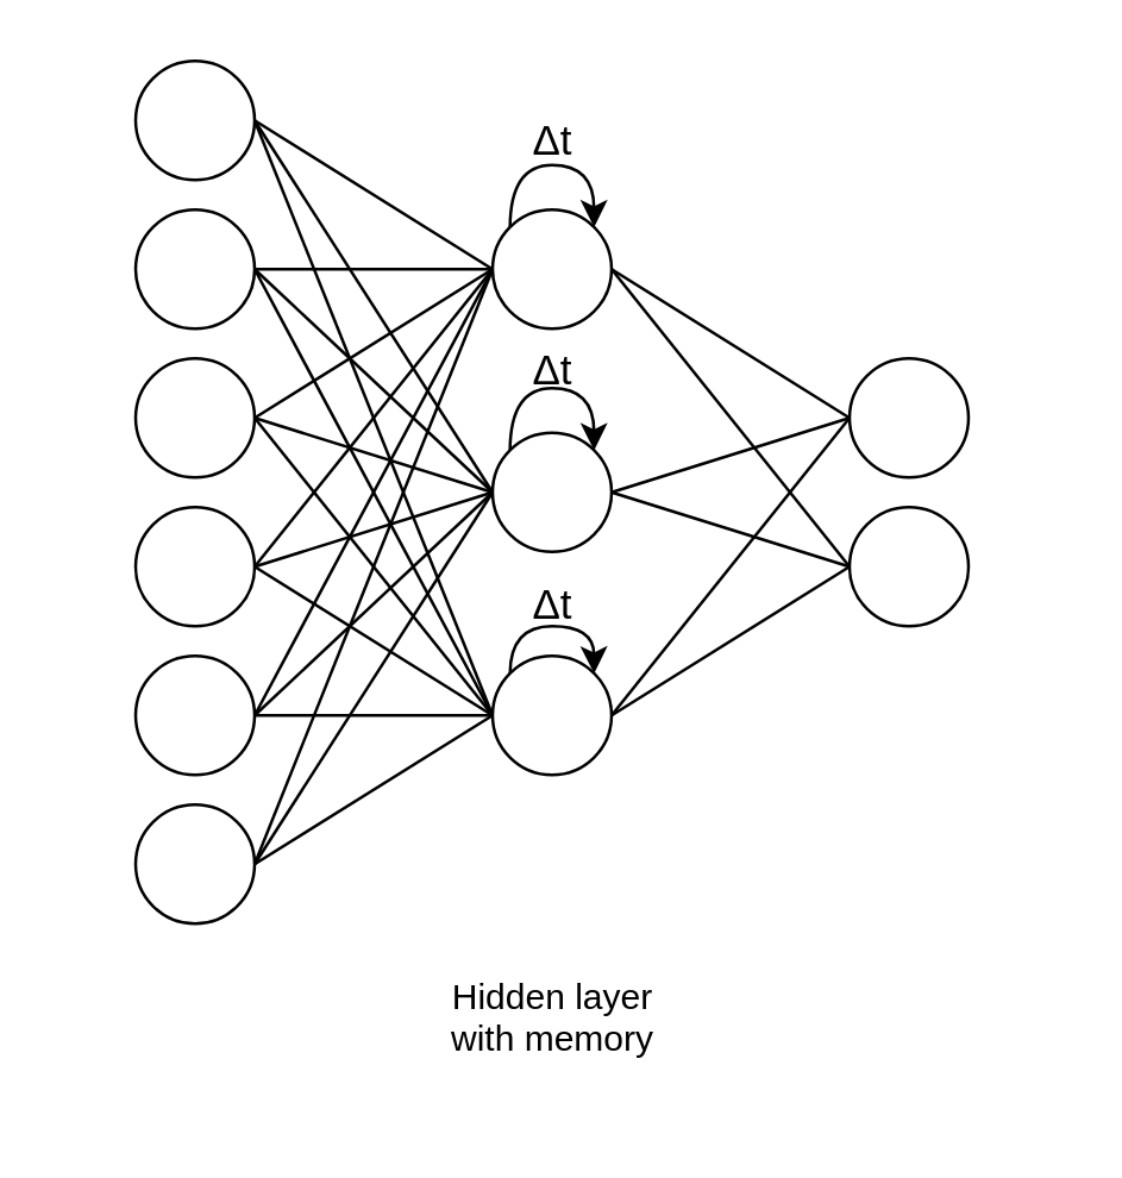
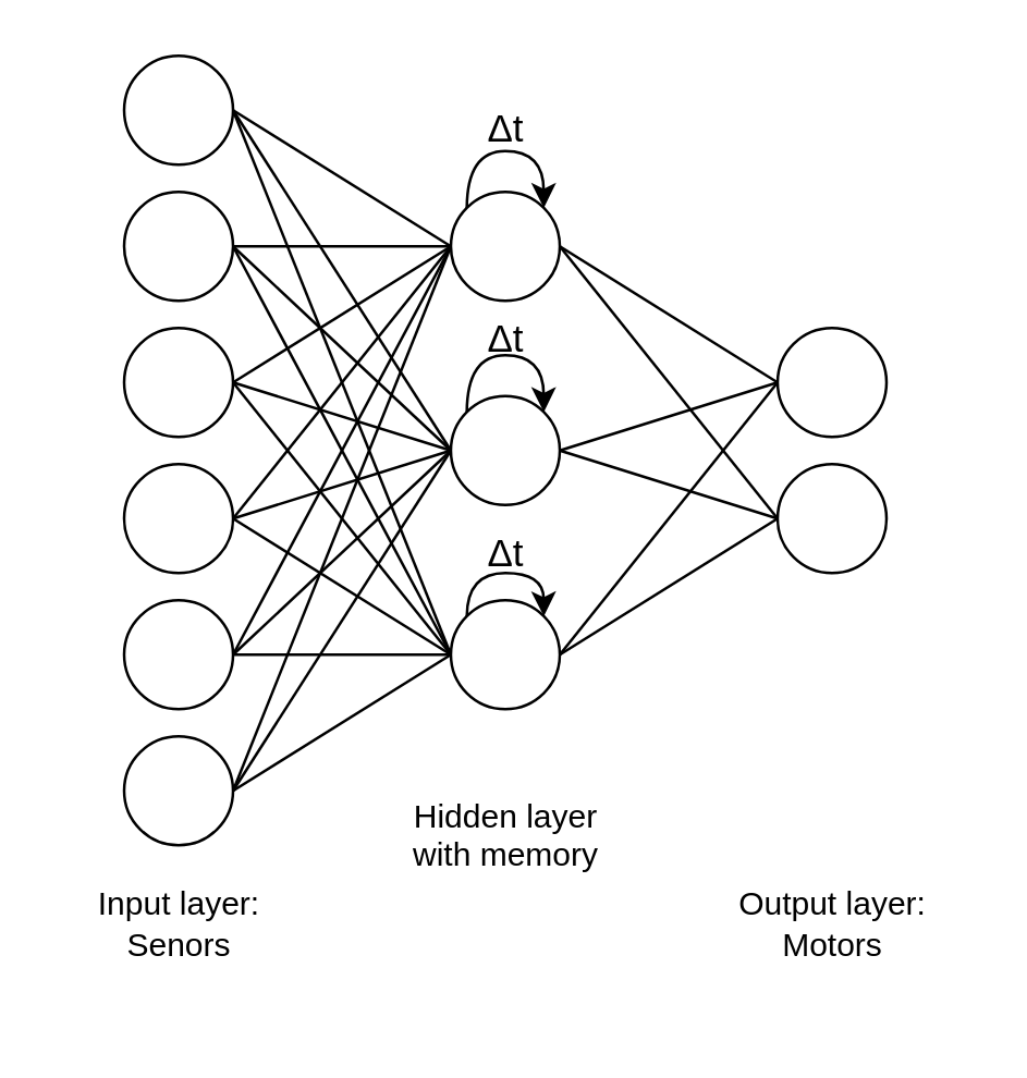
  <mxCell id="0" />
  <mxCell id="1" parent="0" />
  <mxCell id="2" value="" style="ellipse;whiteSpace=wrap;html=1;aspect=fixed;" vertex="1" parent="1"><mxGeometry x="45" y="20" width="40" height="40" as="geometry" /></mxCell>
  <mxCell id="3" value="" style="ellipse;whiteSpace=wrap;html=1;aspect=fixed;" vertex="1" parent="1"><mxGeometry x="45" y="70" width="40" height="40" as="geometry" /></mxCell>
  <mxCell id="4" value="" style="ellipse;whiteSpace=wrap;html=1;aspect=fixed;" vertex="1" parent="1"><mxGeometry x="45" y="120" width="40" height="40" as="geometry" /></mxCell>
  <mxCell id="5" value="" style="ellipse;whiteSpace=wrap;html=1;aspect=fixed;" vertex="1" parent="1"><mxGeometry x="45" y="170" width="40" height="40" as="geometry" /></mxCell>
  <mxCell id="6" value="" style="ellipse;whiteSpace=wrap;html=1;aspect=fixed;" vertex="1" parent="1"><mxGeometry x="45" y="220" width="40" height="40" as="geometry" /></mxCell>
  <mxCell id="7" value="" style="ellipse;whiteSpace=wrap;html=1;aspect=fixed;" vertex="1" parent="1"><mxGeometry x="45" y="270" width="40" height="40" as="geometry" /></mxCell>
  <mxCell id="8" value="" style="ellipse;whiteSpace=wrap;html=1;aspect=fixed;" vertex="1" parent="1"><mxGeometry x="165" y="70" width="40" height="40" as="geometry" /></mxCell>
  <mxCell id="9" value="" style="ellipse;whiteSpace=wrap;html=1;aspect=fixed;" vertex="1" parent="1"><mxGeometry x="165" y="145" width="40" height="40" as="geometry" /></mxCell>
  <mxCell id="10" value="" style="ellipse;whiteSpace=wrap;html=1;aspect=fixed;" vertex="1" parent="1"><mxGeometry x="165" y="220" width="40" height="40" as="geometry" /></mxCell>
  <mxCell id="11" value="" style="ellipse;whiteSpace=wrap;html=1;aspect=fixed;" vertex="1" parent="1"><mxGeometry x="285" y="120" width="40" height="40" as="geometry" /></mxCell>
  <mxCell id="12" value="" style="ellipse;whiteSpace=wrap;html=1;aspect=fixed;" vertex="1" parent="1"><mxGeometry x="285" y="170" width="40" height="40" as="geometry" /></mxCell>
  <mxCell id="13" value="" style="endArrow=none;html=1;entryX=1;entryY=0.5;entryDx=0;entryDy=0;exitX=0;exitY=0.5;exitDx=0;exitDy=0;" edge="1" parent="1" source="8" target="2"><mxGeometry width="50" height="50" relative="1" as="geometry"><mxPoint x="125" y="100" as="sourcePoint" /><mxPoint x="175" y="50" as="targetPoint" /></mxGeometry></mxCell>
  <mxCell id="14" value="" style="endArrow=none;html=1;entryX=1;entryY=0.5;entryDx=0;entryDy=0;exitX=0;exitY=0.5;exitDx=0;exitDy=0;" edge="1" parent="1" source="8" target="3"><mxGeometry width="50" height="50" relative="1" as="geometry"><mxPoint x="105" y="160" as="sourcePoint" /><mxPoint x="155" y="110" as="targetPoint" /></mxGeometry></mxCell>
  <mxCell id="15" value="" style="endArrow=none;html=1;entryX=1;entryY=0.5;entryDx=0;entryDy=0;exitX=0;exitY=0.5;exitDx=0;exitDy=0;" edge="1" parent="1" source="8" target="4"><mxGeometry width="50" height="50" relative="1" as="geometry"><mxPoint x="105" y="190" as="sourcePoint" /><mxPoint x="155" y="140" as="targetPoint" /></mxGeometry></mxCell>
  <mxCell id="16" value="" style="endArrow=none;html=1;entryX=1;entryY=0.5;entryDx=0;entryDy=0;exitX=0;exitY=0.5;exitDx=0;exitDy=0;" edge="1" parent="1" source="9" target="4"><mxGeometry width="50" height="50" relative="1" as="geometry"><mxPoint x="95" y="210" as="sourcePoint" /><mxPoint x="145" y="160" as="targetPoint" /></mxGeometry></mxCell>
  <mxCell id="17" value="" style="endArrow=none;html=1;entryX=0;entryY=0.5;entryDx=0;entryDy=0;exitX=1;exitY=0.5;exitDx=0;exitDy=0;" edge="1" parent="1" source="5" target="8"><mxGeometry width="50" height="50" relative="1" as="geometry"><mxPoint x="105" y="230" as="sourcePoint" /><mxPoint x="155" y="180" as="targetPoint" /></mxGeometry></mxCell>
  <mxCell id="18" value="" style="endArrow=none;html=1;entryX=0;entryY=0.5;entryDx=0;entryDy=0;exitX=1;exitY=0.5;exitDx=0;exitDy=0;" edge="1" parent="1" source="6" target="8"><mxGeometry width="50" height="50" relative="1" as="geometry"><mxPoint x="105" y="250" as="sourcePoint" /><mxPoint x="155" y="200" as="targetPoint" /></mxGeometry></mxCell>
  <mxCell id="19" value="" style="endArrow=none;html=1;entryX=0;entryY=0.5;entryDx=0;entryDy=0;exitX=1;exitY=0.5;exitDx=0;exitDy=0;" edge="1" parent="1" source="7" target="8"><mxGeometry width="50" height="50" relative="1" as="geometry"><mxPoint x="95" y="290" as="sourcePoint" /><mxPoint x="145" y="240" as="targetPoint" /></mxGeometry></mxCell>
  <mxCell id="20" value="" style="endArrow=none;html=1;entryX=0;entryY=0.5;entryDx=0;entryDy=0;exitX=1;exitY=0.5;exitDx=0;exitDy=0;" edge="1" parent="1" source="2" target="9"><mxGeometry width="50" height="50" relative="1" as="geometry"><mxPoint x="125" y="310" as="sourcePoint" /><mxPoint x="175" y="260" as="targetPoint" /></mxGeometry></mxCell>
  <mxCell id="21" value="" style="endArrow=none;html=1;entryX=0;entryY=0.5;entryDx=0;entryDy=0;exitX=1;exitY=0.5;exitDx=0;exitDy=0;" edge="1" parent="1" source="3" target="9"><mxGeometry width="50" height="50" relative="1" as="geometry"><mxPoint x="115" y="330" as="sourcePoint" /><mxPoint x="165" y="280" as="targetPoint" /></mxGeometry></mxCell>
  <mxCell id="22" value="" style="endArrow=none;html=1;entryX=0;entryY=0.5;entryDx=0;entryDy=0;exitX=1;exitY=0.5;exitDx=0;exitDy=0;" edge="1" parent="1" source="5" target="9"><mxGeometry width="50" height="50" relative="1" as="geometry"><mxPoint x="125" y="350" as="sourcePoint" /><mxPoint x="175" y="300" as="targetPoint" /></mxGeometry></mxCell>
  <mxCell id="23" value="" style="endArrow=none;html=1;entryX=0;entryY=0.5;entryDx=0;entryDy=0;exitX=1;exitY=0.5;exitDx=0;exitDy=0;" edge="1" parent="1" source="6" target="9"><mxGeometry width="50" height="50" relative="1" as="geometry"><mxPoint x="135" y="330" as="sourcePoint" /><mxPoint x="185" y="280" as="targetPoint" /></mxGeometry></mxCell>
  <mxCell id="24" value="" style="endArrow=none;html=1;entryX=0;entryY=0.5;entryDx=0;entryDy=0;exitX=1;exitY=0.5;exitDx=0;exitDy=0;" edge="1" parent="1" source="7" target="9"><mxGeometry width="50" height="50" relative="1" as="geometry"><mxPoint x="85" y="300" as="sourcePoint" /><mxPoint x="135" y="250" as="targetPoint" /></mxGeometry></mxCell>
  <mxCell id="25" value="" style="endArrow=none;html=1;entryX=1;entryY=0.5;entryDx=0;entryDy=0;exitX=0;exitY=0.5;exitDx=0;exitDy=0;" edge="1" parent="1" source="10" target="2"><mxGeometry width="50" height="50" relative="1" as="geometry"><mxPoint x="255" y="340" as="sourcePoint" /><mxPoint x="305" y="290" as="targetPoint" /></mxGeometry></mxCell>
  <mxCell id="26" value="" style="endArrow=none;html=1;entryX=1;entryY=0.5;entryDx=0;entryDy=0;exitX=0;exitY=0.5;exitDx=0;exitDy=0;" edge="1" parent="1" source="10" target="3"><mxGeometry width="50" height="50" relative="1" as="geometry"><mxPoint x="195" y="350" as="sourcePoint" /><mxPoint x="245" y="300" as="targetPoint" /></mxGeometry></mxCell>
  <mxCell id="27" value="" style="endArrow=none;html=1;entryX=1;entryY=0.5;entryDx=0;entryDy=0;exitX=0;exitY=0.5;exitDx=0;exitDy=0;" edge="1" parent="1" source="10" target="4"><mxGeometry width="50" height="50" relative="1" as="geometry"><mxPoint x="135" y="370" as="sourcePoint" /><mxPoint x="185" y="320" as="targetPoint" /></mxGeometry></mxCell>
  <mxCell id="28" value="" style="endArrow=none;html=1;entryX=1;entryY=0.5;entryDx=0;entryDy=0;exitX=0;exitY=0.5;exitDx=0;exitDy=0;" edge="1" parent="1" source="10" target="5"><mxGeometry width="50" height="50" relative="1" as="geometry"><mxPoint x="155" y="320" as="sourcePoint" /><mxPoint x="205" y="270" as="targetPoint" /></mxGeometry></mxCell>
  <mxCell id="29" value="" style="endArrow=none;html=1;entryX=0;entryY=0.5;entryDx=0;entryDy=0;exitX=1;exitY=0.5;exitDx=0;exitDy=0;" edge="1" parent="1" source="6" target="10"><mxGeometry width="50" height="50" relative="1" as="geometry"><mxPoint x="145" y="340" as="sourcePoint" /><mxPoint x="195" y="290" as="targetPoint" /></mxGeometry></mxCell>
  <mxCell id="30" value="" style="endArrow=none;html=1;entryX=0;entryY=0.5;entryDx=0;entryDy=0;exitX=1;exitY=0.5;exitDx=0;exitDy=0;" edge="1" parent="1" source="7" target="10"><mxGeometry width="50" height="50" relative="1" as="geometry"><mxPoint x="155" y="320" as="sourcePoint" /><mxPoint x="205" y="270" as="targetPoint" /></mxGeometry></mxCell>
  <mxCell id="31" value="" style="endArrow=none;html=1;entryX=1;entryY=0.5;entryDx=0;entryDy=0;exitX=0;exitY=0.5;exitDx=0;exitDy=0;" edge="1" parent="1" source="11" target="8"><mxGeometry width="50" height="50" relative="1" as="geometry"><mxPoint x="325" y="310" as="sourcePoint" /><mxPoint x="375" y="260" as="targetPoint" /></mxGeometry></mxCell>
  <mxCell id="32" value="" style="endArrow=none;html=1;entryX=0;entryY=0.5;entryDx=0;entryDy=0;exitX=1;exitY=0.5;exitDx=0;exitDy=0;" edge="1" parent="1" source="9" target="11"><mxGeometry width="50" height="50" relative="1" as="geometry"><mxPoint x="215" y="200" as="sourcePoint" /><mxPoint x="265" y="150" as="targetPoint" /></mxGeometry></mxCell>
  <mxCell id="33" value="" style="endArrow=none;html=1;entryX=0;entryY=0.5;entryDx=0;entryDy=0;exitX=1;exitY=0.5;exitDx=0;exitDy=0;" edge="1" parent="1" source="10" target="12"><mxGeometry width="50" height="50" relative="1" as="geometry"><mxPoint x="205" y="215" as="sourcePoint" /><mxPoint x="275.711" y="165" as="targetPoint" /></mxGeometry></mxCell>
  <mxCell id="34" value="" style="endArrow=none;html=1;entryX=0;entryY=0.5;entryDx=0;entryDy=0;exitX=1;exitY=0.5;exitDx=0;exitDy=0;" edge="1" parent="1" source="10" target="11"><mxGeometry width="50" height="50" relative="1" as="geometry"><mxPoint x="235" y="280" as="sourcePoint" /><mxPoint x="285" y="230" as="targetPoint" /></mxGeometry></mxCell>
  <mxCell id="35" value="" style="endArrow=none;html=1;entryX=0;entryY=0.5;entryDx=0;entryDy=0;exitX=1;exitY=0.5;exitDx=0;exitDy=0;" edge="1" parent="1" source="8" target="12"><mxGeometry width="50" height="50" relative="1" as="geometry"><mxPoint x="235" y="300" as="sourcePoint" /><mxPoint x="285" y="250" as="targetPoint" /></mxGeometry></mxCell>
  <mxCell id="36" value="" style="endArrow=none;html=1;entryX=0;entryY=0.5;entryDx=0;entryDy=0;exitX=1;exitY=0.5;exitDx=0;exitDy=0;" edge="1" parent="1" source="9" target="12"><mxGeometry width="50" height="50" relative="1" as="geometry"><mxPoint x="225" y="300" as="sourcePoint" /><mxPoint x="275" y="250" as="targetPoint" /></mxGeometry></mxCell>
  <mxCell id="37" value="" style="curved=1;endArrow=classic;html=1;exitX=0;exitY=0;exitDx=0;exitDy=0;entryX=1;entryY=0;entryDx=0;entryDy=0;" edge="1" parent="1" source="8" target="8"><mxGeometry width="50" height="50" relative="1" as="geometry"><mxPoint x="165" y="25" as="sourcePoint" /><mxPoint x="215" y="-25" as="targetPoint" /><Array as="points"><mxPoint x="171" y="55" /><mxPoint x="199" y="55" /></Array></mxGeometry></mxCell>
  <mxCell id="38" value="" style="curved=1;endArrow=classic;html=1;exitX=0;exitY=0;exitDx=0;exitDy=0;entryX=1;entryY=0;entryDx=0;entryDy=0;" edge="1" parent="1" source="9" target="9"><mxGeometry width="50" height="50" relative="1" as="geometry"><mxPoint x="165" y="140" as="sourcePoint" /><mxPoint x="225" y="140" as="targetPoint" /><Array as="points"><mxPoint x="171" y="130" /><mxPoint x="199" y="130" /></Array></mxGeometry></mxCell>
  <mxCell id="39" value="" style="curved=1;endArrow=classic;html=1;exitX=0;exitY=0;exitDx=0;exitDy=0;entryX=1;entryY=0;entryDx=0;entryDy=0;" edge="1" parent="1" source="10" target="10"><mxGeometry width="50" height="50" relative="1" as="geometry"><mxPoint x="170.858" y="219.998" as="sourcePoint" /><mxPoint x="199.142" y="219.998" as="targetPoint" /><Array as="points"><mxPoint x="171" y="210" /><mxPoint x="199" y="210" /></Array></mxGeometry></mxCell>
  <mxCell id="40" value="&lt;font style=&quot;font-size: 14px&quot;&gt;Δt&lt;/font&gt;" style="text;html=1;align=center;verticalAlign=middle;resizable=0;points=[];autosize=1;" vertex="1" parent="1"><mxGeometry x="170" y="37" width="30" height="20" as="geometry" /></mxCell>
  <mxCell id="41" value="&lt;font style=&quot;font-size: 14px&quot;&gt;Δt&lt;/font&gt;" style="text;html=1;align=center;verticalAlign=middle;resizable=0;points=[];autosize=1;" vertex="1" parent="1"><mxGeometry x="170" y="114" width="30" height="20" as="geometry" /></mxCell>
  <mxCell id="42" value="&lt;font style=&quot;font-size: 14px&quot;&gt;Δt&lt;/font&gt;" style="text;html=1;align=center;verticalAlign=middle;resizable=0;points=[];autosize=1;" vertex="1" parent="1"><mxGeometry x="170" y="193" width="30" height="20" as="geometry" /></mxCell>
- <mxCell id="44" value="&lt;div&gt;Hidden layer&lt;/div&gt;&lt;div&gt;with memory&lt;/div&gt;&lt;div&gt;&lt;br&gt;&lt;/div&gt;" style="text;html=1;align=center;verticalAlign=middle;resizable=0;points=[];autosize=1;" vertex="1" parent="1"><mxGeometry x="135" y="324" width="100" height="50" as="geometry" /></mxCell>
+ <mxCell id="43" value="&lt;div&gt;Input layer:&lt;/div&gt;&lt;div&gt;Senors&lt;br&gt;&lt;/div&gt;" style="text;html=1;align=center;verticalAlign=middle;resizable=0;points=[];autosize=1;" vertex="1" parent="1"><mxGeometry x="20" y="324" width="90" height="30" as="geometry" /></mxCell>
+ <mxCell id="44" value="&lt;div&gt;Hidden layer&lt;/div&gt;&lt;div&gt;with memory&lt;/div&gt;&lt;div&gt;&lt;br&gt;&lt;/div&gt;" style="text;html=1;align=center;verticalAlign=middle;resizable=0;points=[];autosize=1;" vertex="1" parent="1"><mxGeometry x="135" y="289" width="100" height="50" as="geometry" /></mxCell>
+ <mxCell id="45" value="&lt;div&gt;Output layer:&lt;/div&gt;&lt;div&gt;Motors&lt;/div&gt;" style="text;html=1;align=center;verticalAlign=middle;resizable=0;points=[];autosize=1;" vertex="1" parent="1"><mxGeometry x="255" y="324" width="100" height="30" as="geometry" /></mxCell>
